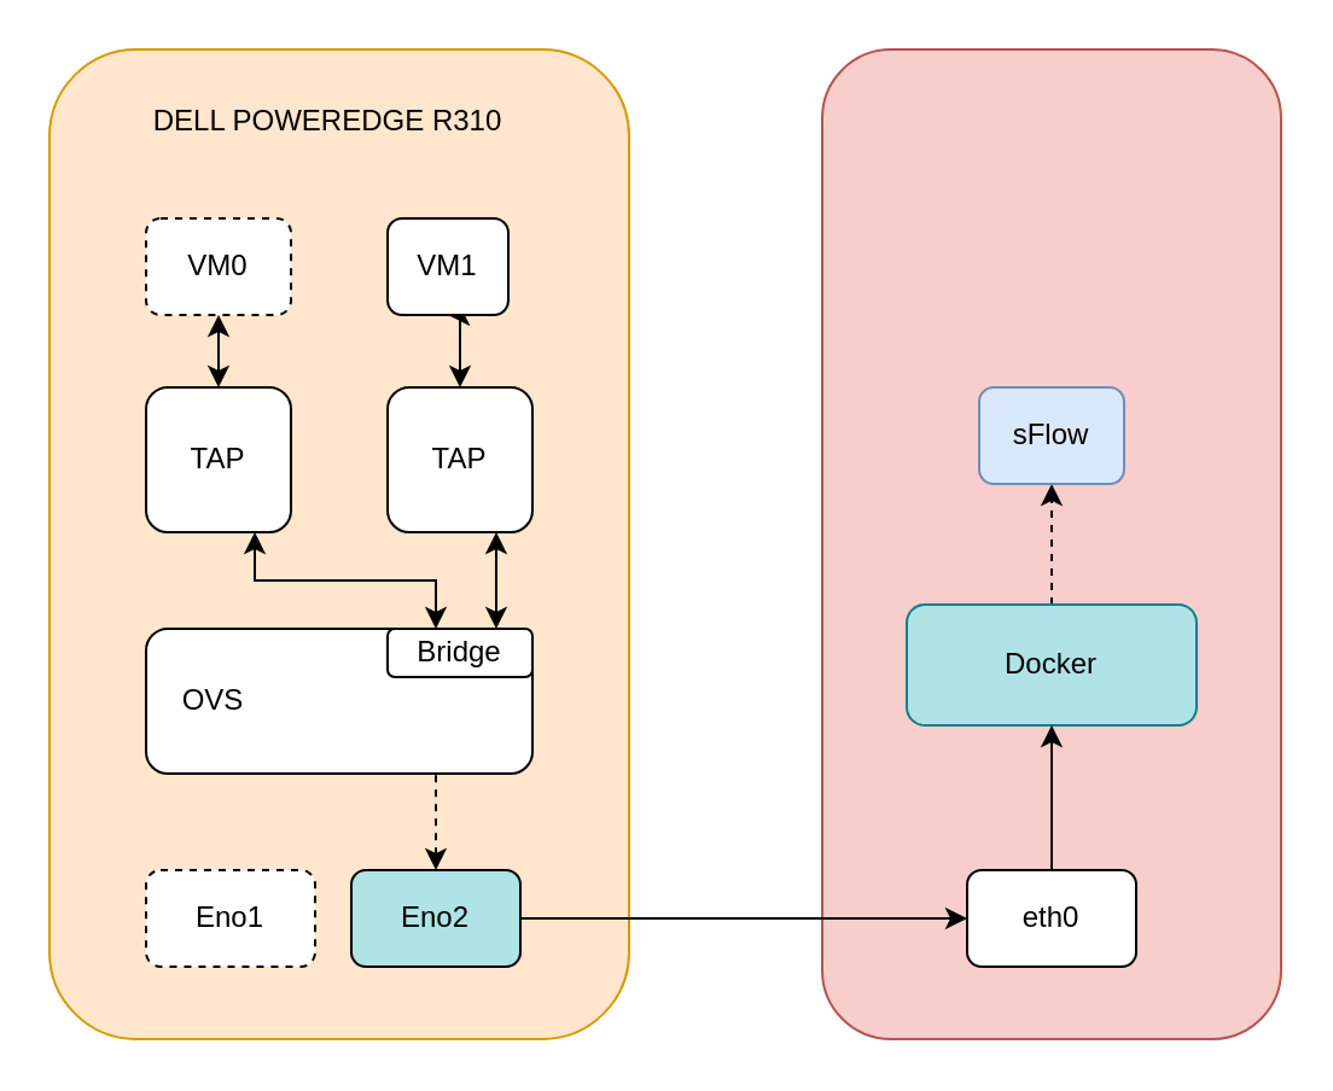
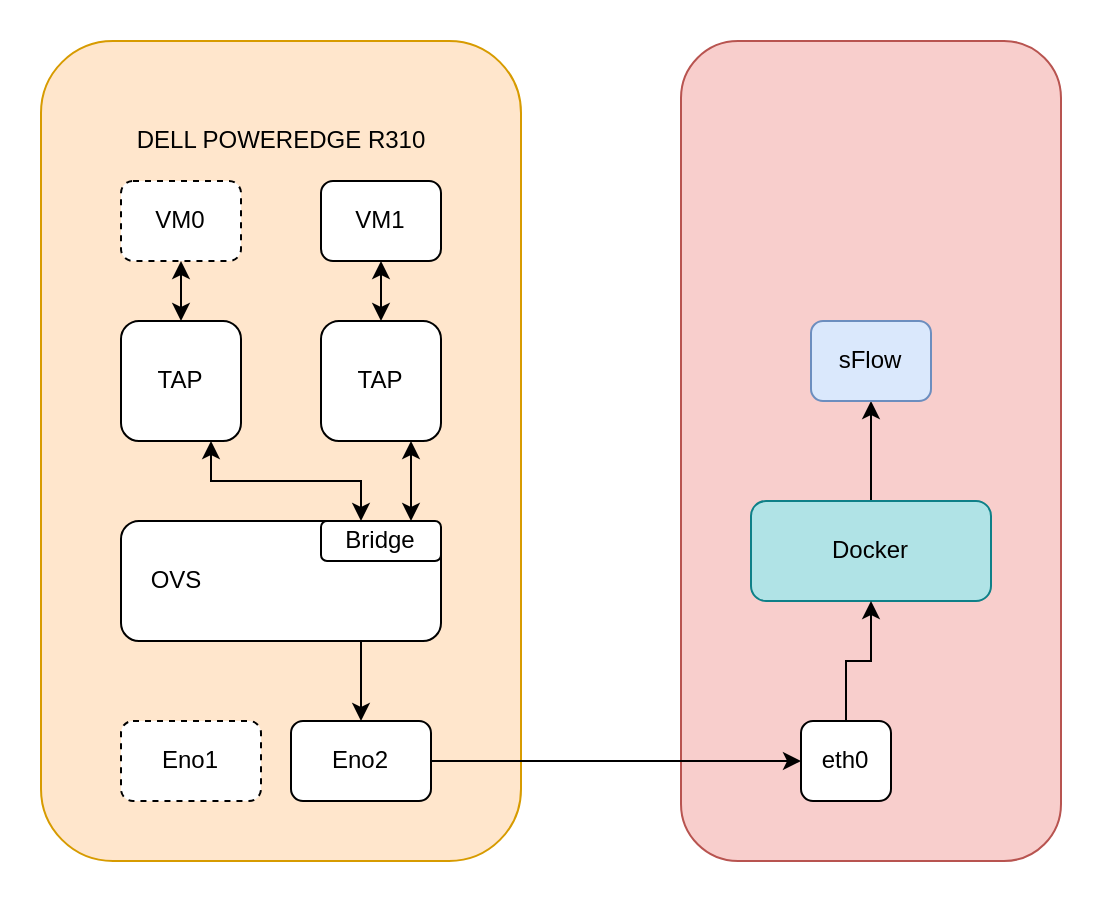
  <mxCell id="0" />
  <mxCell id="1" parent="0" />
  <mxCell id="2" value="" style="rounded=1;whiteSpace=wrap;html=1;fillColor=#f8cecc;strokeColor=#b85450;" vertex="1" parent="1"><mxGeometry x="340" y="20" width="190" height="410" as="geometry" /></mxCell>
  <mxCell id="3" value="" style="rounded=1;whiteSpace=wrap;html=1;fillColor=#ffe6cc;strokeColor=#d79b00;" vertex="1" parent="1"><mxGeometry x="20" y="20" width="240" height="410" as="geometry" /></mxCell>
  <mxCell id="4" style="edgeStyle=orthogonalEdgeStyle;rounded=0;orthogonalLoop=1;jettySize=auto;html=1;exitX=0.5;exitY=1;exitDx=0;exitDy=0;startArrow=classic;startFill=1;" edge="1" parent="1" source="5" target="11"><mxGeometry relative="1" as="geometry" /></mxCell>
  <mxCell id="5" value="VM0" style="rounded=1;whiteSpace=wrap;html=1;dashed=1;" vertex="1" parent="1"><mxGeometry x="60" y="90" width="60" height="40" as="geometry" /></mxCell>
  <mxCell id="6" style="edgeStyle=orthogonalEdgeStyle;rounded=0;orthogonalLoop=1;jettySize=auto;html=1;exitX=0.5;exitY=1;exitDx=0;exitDy=0;entryX=0.5;entryY=0;entryDx=0;entryDy=0;startArrow=classic;startFill=1;" edge="1" parent="1" source="7" target="13"><mxGeometry relative="1" as="geometry" /></mxCell>
- <mxCell id="7" value="VM1" style="rounded=1;whiteSpace=wrap;html=1;" vertex="1" parent="1"><mxGeometry x="160" y="90" width="50" height="40" as="geometry" /></mxCell>
- <mxCell id="8" value="" style="edgeStyle=orthogonalEdgeStyle;rounded=0;orthogonalLoop=1;jettySize=auto;html=1;startArrow=none;startFill=0;dashed=1;" edge="1" parent="1" source="9" target="20"><mxGeometry relative="1" as="geometry" /></mxCell>
+ <mxCell id="7" value="VM1" style="rounded=1;whiteSpace=wrap;html=1;" vertex="1" parent="1"><mxGeometry x="160" y="90" width="60" height="40" as="geometry" /></mxCell>
+ <mxCell id="8" value="" style="edgeStyle=orthogonalEdgeStyle;rounded=0;orthogonalLoop=1;jettySize=auto;html=1;startArrow=none;startFill=0;" edge="1" parent="1" source="9" target="20"><mxGeometry relative="1" as="geometry" /></mxCell>
  <mxCell id="9" value="Docker" style="rounded=1;whiteSpace=wrap;html=1;fillColor=#b0e3e6;strokeColor=#0e8088;" vertex="1" parent="1"><mxGeometry x="375" y="250" width="120" height="50" as="geometry" /></mxCell>
  <mxCell id="10" style="edgeStyle=orthogonalEdgeStyle;rounded=0;orthogonalLoop=1;jettySize=auto;html=1;exitX=0.75;exitY=1;exitDx=0;exitDy=0;entryX=0.75;entryY=0;entryDx=0;entryDy=0;startArrow=classic;startFill=1;" edge="1" parent="1" source="11" target="14"><mxGeometry relative="1" as="geometry"><Array as="points"><mxPoint x="105" y="240" /><mxPoint x="180" y="240" /></Array></mxGeometry></mxCell>
  <mxCell id="11" value="TAP" style="rounded=1;whiteSpace=wrap;html=1;" vertex="1" parent="1"><mxGeometry x="60" y="160" width="60" height="60" as="geometry" /></mxCell>
  <mxCell id="12" style="edgeStyle=orthogonalEdgeStyle;rounded=0;orthogonalLoop=1;jettySize=auto;html=1;entryX=0.75;entryY=0;entryDx=0;entryDy=0;startArrow=classic;startFill=1;exitX=0.75;exitY=1;exitDx=0;exitDy=0;" edge="1" parent="1" source="13" target="15"><mxGeometry relative="1" as="geometry"><mxPoint x="190" y="210" as="sourcePoint" /></mxGeometry></mxCell>
  <mxCell id="13" value="TAP" style="rounded=1;whiteSpace=wrap;html=1;" vertex="1" parent="1"><mxGeometry x="160" y="160" width="60" height="60" as="geometry" /></mxCell>
  <mxCell id="14" value="&amp;nbsp; &amp;nbsp; OVS" style="rounded=1;whiteSpace=wrap;html=1;align=left;" vertex="1" parent="1"><mxGeometry x="60" y="260" width="160" height="60" as="geometry" /></mxCell>
  <mxCell id="15" value="Bridge" style="rounded=1;whiteSpace=wrap;html=1;" vertex="1" parent="1"><mxGeometry x="160" y="260" width="60" height="20" as="geometry" /></mxCell>
  <mxCell id="16" value="" style="edgeStyle=orthogonalEdgeStyle;rounded=0;orthogonalLoop=1;jettySize=auto;html=1;entryX=0;entryY=0.5;entryDx=0;entryDy=0;startArrow=none;startFill=0;" edge="1" parent="1" source="18" target="22"><mxGeometry relative="1" as="geometry"><mxPoint x="330" y="380" as="targetPoint" /></mxGeometry></mxCell>
- <mxCell id="17" style="edgeStyle=orthogonalEdgeStyle;rounded=0;orthogonalLoop=1;jettySize=auto;html=1;exitX=0.5;exitY=0;exitDx=0;exitDy=0;entryX=0.75;entryY=1;entryDx=0;entryDy=0;startArrow=classic;startFill=1;endArrow=none;endFill=0;dashed=1;" edge="1" parent="1" source="18" target="14"><mxGeometry relative="1" as="geometry" /></mxCell>
- <mxCell id="18" value="Eno2" style="rounded=1;whiteSpace=wrap;html=1;fillColor=#b0e3e6;" vertex="1" parent="1"><mxGeometry x="145" y="360" width="70" height="40" as="geometry" /></mxCell>
+ <mxCell id="17" style="edgeStyle=orthogonalEdgeStyle;rounded=0;orthogonalLoop=1;jettySize=auto;html=1;exitX=0.5;exitY=0;exitDx=0;exitDy=0;entryX=0.75;entryY=1;entryDx=0;entryDy=0;startArrow=classic;startFill=1;endArrow=none;endFill=0;" edge="1" parent="1" source="18" target="14"><mxGeometry relative="1" as="geometry" /></mxCell>
+ <mxCell id="18" value="Eno2" style="rounded=1;whiteSpace=wrap;html=1;" vertex="1" parent="1"><mxGeometry x="145" y="360" width="70" height="40" as="geometry" /></mxCell>
  <mxCell id="19" value="Eno1" style="rounded=1;whiteSpace=wrap;html=1;dashed=1;" vertex="1" parent="1"><mxGeometry x="60" y="360" width="70" height="40" as="geometry" /></mxCell>
  <mxCell id="20" value="sFlow" style="rounded=1;whiteSpace=wrap;html=1;fillColor=#dae8fc;strokeColor=#6c8ebf;" vertex="1" parent="1"><mxGeometry x="405" y="160" width="60" height="40" as="geometry" /></mxCell>
  <mxCell id="21" style="edgeStyle=orthogonalEdgeStyle;rounded=0;orthogonalLoop=1;jettySize=auto;html=1;exitX=0.5;exitY=0;exitDx=0;exitDy=0;startArrow=none;startFill=0;" edge="1" parent="1" source="22" target="9"><mxGeometry relative="1" as="geometry" /></mxCell>
- <mxCell id="22" value="eth0" style="rounded=1;whiteSpace=wrap;html=1;" vertex="1" parent="1"><mxGeometry x="400" y="360" width="70" height="40" as="geometry" /></mxCell>
- <mxCell id="23" value="DELL POWEREDGE R310" style="text;html=1;align=center;verticalAlign=middle;resizable=0;points=[];autosize=1;strokeColor=none;fillColor=none;" vertex="1" parent="1"><mxGeometry x="55" y="40" width="160" height="20" as="geometry" /></mxCell>
+ <mxCell id="22" value="eth0" style="rounded=1;whiteSpace=wrap;html=1;" vertex="1" parent="1"><mxGeometry x="400" y="360" width="45" height="40" as="geometry" /></mxCell>
+ <mxCell id="23" value="DELL POWEREDGE R310" style="text;html=1;align=center;verticalAlign=middle;resizable=0;points=[];autosize=1;strokeColor=none;fillColor=none;" vertex="1" parent="1"><mxGeometry x="60" y="60" width="160" height="20" as="geometry" /></mxCell>
